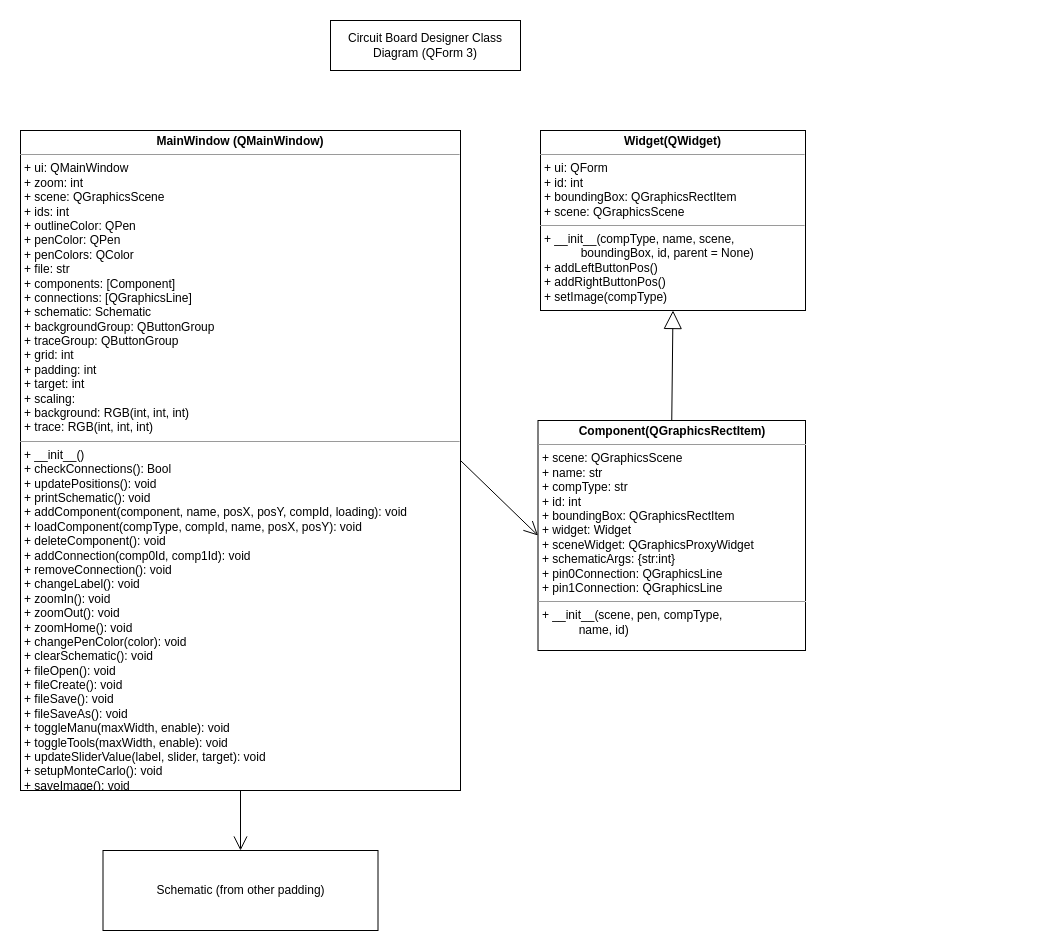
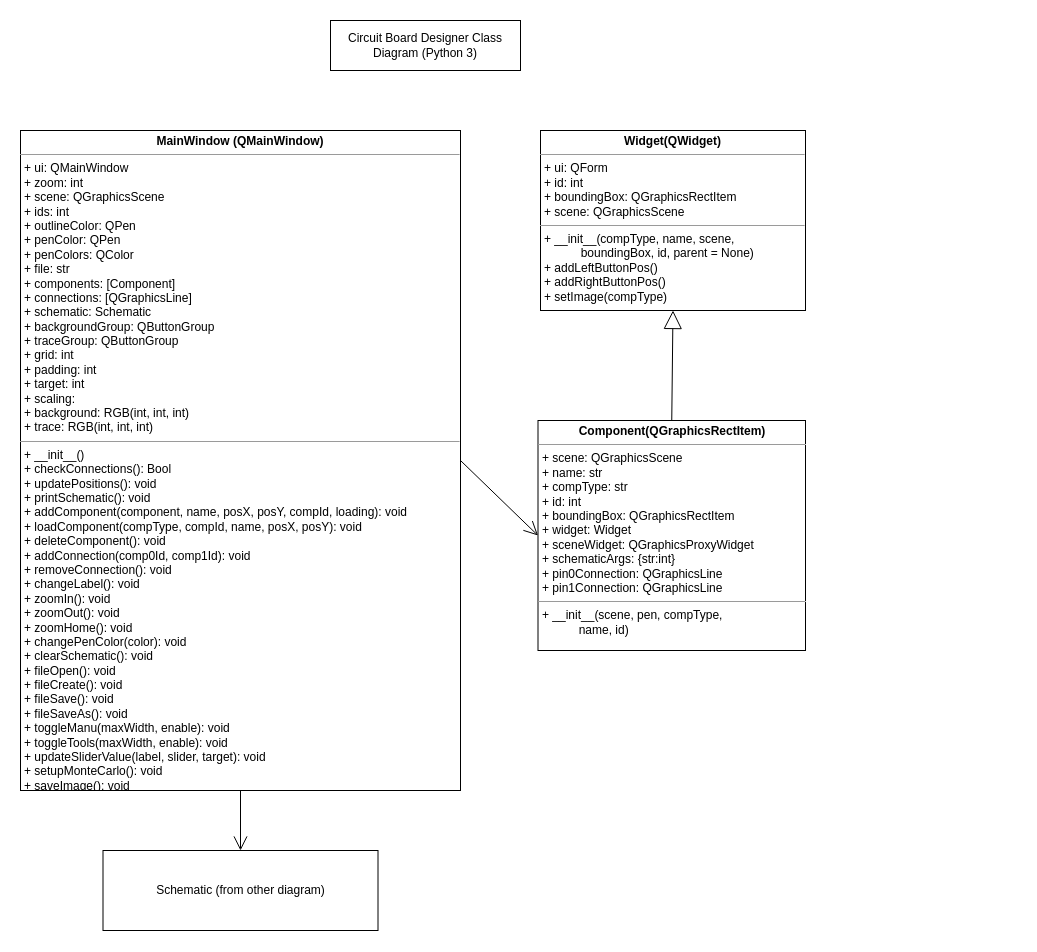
  <mxCell id="0" />
  <mxCell id="1" parent="0" />
  <mxCell id="2" value="&lt;p style=&quot;margin: 0px ; margin-top: 4px ; text-align: center&quot;&gt;&lt;b&gt;MainWindow (QMainWindow)&lt;/b&gt;&lt;/p&gt;&lt;hr size=&quot;1&quot;&gt;&lt;p style=&quot;margin: 0px ; margin-left: 4px&quot;&gt;+ ui: QMainWindow&lt;/p&gt;&lt;p style=&quot;margin: 0px ; margin-left: 4px&quot;&gt;+ zoom: int&lt;/p&gt;&lt;p style=&quot;margin: 0px ; margin-left: 4px&quot;&gt;+ scene: QGraphicsScene&lt;/p&gt;&lt;p style=&quot;margin: 0px ; margin-left: 4px&quot;&gt;+ ids: int&lt;/p&gt;&lt;p style=&quot;margin: 0px ; margin-left: 4px&quot;&gt;+ outlineColor: QPen&lt;/p&gt;&lt;p style=&quot;margin: 0px ; margin-left: 4px&quot;&gt;+ penColor: QPen&lt;/p&gt;&lt;p style=&quot;margin: 0px ; margin-left: 4px&quot;&gt;+ penColors: QColor&lt;/p&gt;&lt;p style=&quot;margin: 0px ; margin-left: 4px&quot;&gt;+ file: str&lt;/p&gt;&lt;p style=&quot;margin: 0px ; margin-left: 4px&quot;&gt;+ components: [Component]&lt;/p&gt;&lt;p style=&quot;margin: 0px ; margin-left: 4px&quot;&gt;+ connections: [QGraphicsLine]&lt;/p&gt;&lt;p style=&quot;margin: 0px ; margin-left: 4px&quot;&gt;+ schematic: Schematic&lt;/p&gt;&lt;p style=&quot;margin: 0px ; margin-left: 4px&quot;&gt;+ backgroundGroup: QButtonGroup&lt;/p&gt;&lt;p style=&quot;margin: 0px ; margin-left: 4px&quot;&gt;+ traceGroup: QButtonGroup&lt;/p&gt;&lt;p style=&quot;margin: 0px ; margin-left: 4px&quot;&gt;+ grid: int&lt;/p&gt;&lt;p style=&quot;margin: 0px ; margin-left: 4px&quot;&gt;+ padding: int&lt;/p&gt;&lt;p style=&quot;margin: 0px ; margin-left: 4px&quot;&gt;+ target: int&lt;/p&gt;&lt;p style=&quot;margin: 0px ; margin-left: 4px&quot;&gt;+ scaling:&lt;/p&gt;&lt;p style=&quot;margin: 0px ; margin-left: 4px&quot;&gt;+ background: RGB(int, int, int)&lt;/p&gt;&lt;p style=&quot;margin: 0px ; margin-left: 4px&quot;&gt;+ trace: RGB(int, int, int)&lt;/p&gt;&lt;hr size=&quot;1&quot;&gt;&lt;p style=&quot;margin: 0px ; margin-left: 4px&quot;&gt;+ __init__()&lt;/p&gt;&lt;p style=&quot;margin: 0px ; margin-left: 4px&quot;&gt;+ checkConnections(): Bool&lt;/p&gt;&lt;p style=&quot;margin: 0px ; margin-left: 4px&quot;&gt;+ updatePositions(): void&lt;/p&gt;&lt;p style=&quot;margin: 0px ; margin-left: 4px&quot;&gt;+ printSchematic(): void&lt;/p&gt;&lt;p style=&quot;margin: 0px ; margin-left: 4px&quot;&gt;+ addComponent(component, name, posX, posY, compId, loading): void&lt;/p&gt;&lt;p style=&quot;margin: 0px ; margin-left: 4px&quot;&gt;+ loadComponent(compType, compId, name, posX, posY): void&lt;/p&gt;&lt;p style=&quot;margin: 0px ; margin-left: 4px&quot;&gt;+ deleteComponent(): void&lt;/p&gt;&lt;p style=&quot;margin: 0px ; margin-left: 4px&quot;&gt;+ addConnection(comp0Id, comp1Id): void&lt;/p&gt;&lt;p style=&quot;margin: 0px ; margin-left: 4px&quot;&gt;+ removeConnection(): void&lt;/p&gt;&lt;p style=&quot;margin: 0px ; margin-left: 4px&quot;&gt;+ changeLabel(): void&lt;/p&gt;&lt;p style=&quot;margin: 0px ; margin-left: 4px&quot;&gt;+ zoomIn(): void&lt;/p&gt;&lt;p style=&quot;margin: 0px ; margin-left: 4px&quot;&gt;+ zoomOut(): void&lt;/p&gt;&lt;p style=&quot;margin: 0px ; margin-left: 4px&quot;&gt;+ zoomHome(): void&lt;/p&gt;&lt;p style=&quot;margin: 0px ; margin-left: 4px&quot;&gt;+ changePenColor(color): void&lt;/p&gt;&lt;p style=&quot;margin: 0px ; margin-left: 4px&quot;&gt;+ clearSchematic(): void&lt;/p&gt;&lt;p style=&quot;margin: 0px ; margin-left: 4px&quot;&gt;+ fileOpen(): void&lt;/p&gt;&lt;p style=&quot;margin: 0px ; margin-left: 4px&quot;&gt;+ fileCreate(): void&lt;/p&gt;&lt;p style=&quot;margin: 0px ; margin-left: 4px&quot;&gt;+ fileSave(): void&lt;/p&gt;&lt;p style=&quot;margin: 0px ; margin-left: 4px&quot;&gt;+ fileSaveAs(): void&lt;/p&gt;&lt;p style=&quot;margin: 0px ; margin-left: 4px&quot;&gt;+ toggleManu(maxWidth, enable): void&lt;/p&gt;&lt;p style=&quot;margin: 0px ; margin-left: 4px&quot;&gt;+ toggleTools(maxWidth, enable): void&lt;/p&gt;&lt;p style=&quot;margin: 0px ; margin-left: 4px&quot;&gt;+ updateSliderValue(label, slider, target): void&lt;/p&gt;&lt;p style=&quot;margin: 0px ; margin-left: 4px&quot;&gt;+ setupMonteCarlo(): void&lt;/p&gt;&lt;p style=&quot;margin: 0px ; margin-left: 4px&quot;&gt;+ saveImage(): void&lt;/p&gt;&lt;p style=&quot;margin: 0px ; margin-left: 4px&quot;&gt;+ popupError(text): void&lt;/p&gt;" style="verticalAlign=top;align=left;overflow=fill;fontSize=12;fontFamily=Helvetica;html=1;" parent="1" vertex="1"><mxGeometry x="20" y="130" width="440" height="660" as="geometry" /></mxCell>
  <mxCell id="3" value="&lt;p style=&quot;margin: 0px ; margin-top: 4px ; text-align: center&quot;&gt;&lt;b&gt;Widget(QWidget)&lt;/b&gt;&lt;/p&gt;&lt;hr size=&quot;1&quot;&gt;&lt;p style=&quot;margin: 0px ; margin-left: 4px&quot;&gt;+ ui: QForm&lt;/p&gt;&lt;p style=&quot;margin: 0px ; margin-left: 4px&quot;&gt;+ id: int&lt;/p&gt;&lt;p style=&quot;margin: 0px ; margin-left: 4px&quot;&gt;+ boundingBox: QGraphicsRectItem&lt;/p&gt;&lt;p style=&quot;margin: 0px ; margin-left: 4px&quot;&gt;+ scene: QGraphicsScene&lt;/p&gt;&lt;hr size=&quot;1&quot;&gt;&lt;p style=&quot;margin: 0px ; margin-left: 4px&quot;&gt;+ __init__(compType, name, scene,&amp;nbsp;&lt;/p&gt;&lt;p style=&quot;margin: 0px ; margin-left: 4px&quot;&gt;&amp;nbsp;&amp;nbsp;&amp;nbsp;&amp;nbsp;&amp;nbsp;&amp;nbsp;&amp;nbsp;&amp;nbsp;&amp;nbsp;&amp;nbsp; boundingBox, id, parent = None&lt;span&gt;)&lt;/span&gt;&lt;/p&gt;&lt;p style=&quot;margin: 0px ; margin-left: 4px&quot;&gt;+ addLeftButtonPos()&lt;/p&gt;&lt;p style=&quot;margin: 0px ; margin-left: 4px&quot;&gt;+ addRightButtonPos()&lt;/p&gt;&lt;p style=&quot;margin: 0px ; margin-left: 4px&quot;&gt;+ setImage(compType)&lt;/p&gt;" style="verticalAlign=top;align=left;overflow=fill;fontSize=12;fontFamily=Helvetica;html=1;" parent="1" vertex="1"><mxGeometry x="540" y="130" width="265" height="180" as="geometry" /></mxCell>
  <mxCell id="4" style="edgeStyle=orthogonalEdgeStyle;rounded=0;orthogonalLoop=1;jettySize=auto;html=1;exitX=0.5;exitY=1;exitDx=0;exitDy=0;" parent="1" edge="1"><mxGeometry relative="1" as="geometry"><mxPoint x="1015" y="850" as="sourcePoint" /><mxPoint x="1015" y="850" as="targetPoint" /></mxGeometry></mxCell>
  <mxCell id="5" value="" style="endArrow=block;endSize=16;endFill=0;html=1;exitX=0.5;exitY=0;exitDx=0;exitDy=0;entryX=0.5;entryY=1;entryDx=0;entryDy=0;" parent="1" source="8" target="3" edge="1"><mxGeometry width="160" relative="1" as="geometry"><mxPoint x="1135" y="640" as="sourcePoint" /><mxPoint x="1485" y="530" as="targetPoint" /></mxGeometry></mxCell>
  <mxCell id="6" value="" style="endArrow=open;endFill=1;endSize=12;html=1;exitX=1;exitY=0.5;exitDx=0;exitDy=0;entryX=0;entryY=0.5;entryDx=0;entryDy=0;" parent="1" source="2" target="8" edge="1"><mxGeometry width="160" relative="1" as="geometry"><mxPoint x="880" y="440" as="sourcePoint" /><mxPoint x="730" y="540" as="targetPoint" /></mxGeometry></mxCell>
- <mxCell id="7" value="Circuit Board Designer Class Diagram (QForm 3)" style="rounded=0;whiteSpace=wrap;html=1;" parent="1" vertex="1"><mxGeometry x="330" y="20" width="190" height="50" as="geometry" /></mxCell>
+ <mxCell id="7" value="Circuit Board Designer Class Diagram (Python 3)" style="rounded=0;whiteSpace=wrap;html=1;" parent="1" vertex="1"><mxGeometry x="330" y="20" width="190" height="50" as="geometry" /></mxCell>
  <mxCell id="8" value="&lt;p style=&quot;margin: 0px ; margin-top: 4px ; text-align: center&quot;&gt;&lt;b&gt;Component(QGraphicsRectItem)&lt;/b&gt;&lt;/p&gt;&lt;hr size=&quot;1&quot;&gt;&lt;p style=&quot;margin: 0px ; margin-left: 4px&quot;&gt;+ scene: QGraphicsScene&lt;/p&gt;&lt;p style=&quot;margin: 0px ; margin-left: 4px&quot;&gt;+ name: str&lt;/p&gt;&lt;p style=&quot;margin: 0px ; margin-left: 4px&quot;&gt;+ compType: str&lt;/p&gt;&lt;p style=&quot;margin: 0px ; margin-left: 4px&quot;&gt;+ id: int&lt;/p&gt;&lt;p style=&quot;margin: 0px ; margin-left: 4px&quot;&gt;+ boundingBox: QGraphicsRectItem&lt;/p&gt;&lt;p style=&quot;margin: 0px ; margin-left: 4px&quot;&gt;+ widget: Widget&lt;/p&gt;&lt;p style=&quot;margin: 0px ; margin-left: 4px&quot;&gt;+ sceneWidget: QGraphicsProxyWidget&lt;/p&gt;&lt;p style=&quot;margin: 0px ; margin-left: 4px&quot;&gt;+ schematicArgs: {str:int}&lt;/p&gt;&lt;p style=&quot;margin: 0px ; margin-left: 4px&quot;&gt;+ pin0Connection: QGraphicsLine&lt;/p&gt;&lt;p style=&quot;margin: 0px ; margin-left: 4px&quot;&gt;+ pin1Connection: QGraphicsLine&lt;/p&gt;&lt;hr size=&quot;1&quot;&gt;&lt;p style=&quot;margin: 0px ; margin-left: 4px&quot;&gt;+ __init__(scene, pen, compType,&amp;nbsp;&lt;/p&gt;&lt;p style=&quot;margin: 0px ; margin-left: 4px&quot;&gt;&amp;nbsp;&amp;nbsp;&amp;nbsp;&amp;nbsp;&amp;nbsp;&amp;nbsp;&amp;nbsp;&amp;nbsp;&amp;nbsp;&amp;nbsp; name, id)&lt;/p&gt;&lt;p style=&quot;margin: 0px ; margin-left: 4px&quot;&gt;&lt;br&gt;&lt;/p&gt;" style="verticalAlign=top;align=left;overflow=fill;fontSize=12;fontFamily=Helvetica;html=1;" parent="1" vertex="1"><mxGeometry x="537.5" y="420" width="267.5" height="230" as="geometry" /></mxCell>
- <mxCell id="9" value="Schematic (from other padding)" style="html=1;" parent="1" vertex="1"><mxGeometry x="102.5" y="850" width="275" height="80" as="geometry" /></mxCell>
+ <mxCell id="9" value="Schematic (from other diagram)" style="html=1;" parent="1" vertex="1"><mxGeometry x="102.5" y="850" width="275" height="80" as="geometry" /></mxCell>
  <mxCell id="10" value="" style="endArrow=open;endFill=1;endSize=12;html=1;rounded=0;edgeStyle=orthogonalEdgeStyle;exitX=0.5;exitY=1;exitDx=0;exitDy=0;entryX=0.5;entryY=0;entryDx=0;entryDy=0;" parent="1" source="2" target="9" edge="1"><mxGeometry width="160" relative="1" as="geometry"><mxPoint x="360" y="840" as="sourcePoint" /><mxPoint x="520" y="840" as="targetPoint" /></mxGeometry></mxCell>
